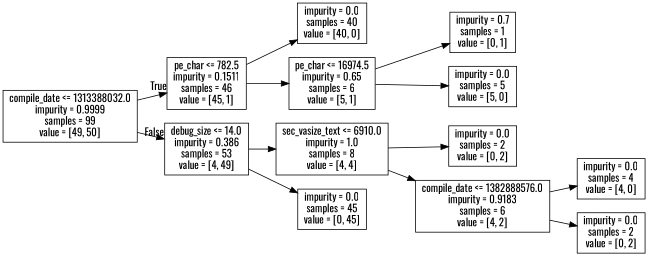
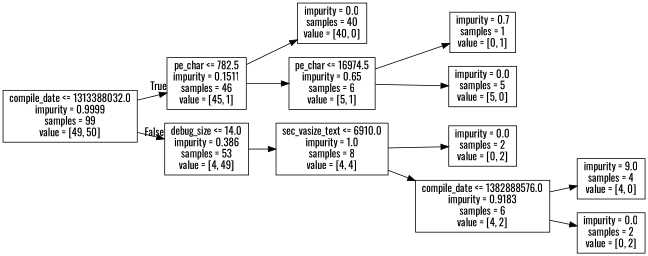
  digraph {
    fontname=Oswald
    rankdir=LR
    node [fontname=Oswald shape=box]
    edge [fontname=Oswald]
    n1 [label="compile_date <= 1313388032.0\nimpurity = 0.9999\nsamples = 99\nvalue = [49, 50]"]
    n2 [label="pe_char <= 782.5\nimpurity = 0.1511\nsamples = 46\nvalue = [45, 1]"]
    n3 [label="debug_size <= 14.0\nimpurity = 0.386\nsamples = 53\nvalue = [4, 49]"]
    n4 [label="impurity = 0.0\nsamples = 40\nvalue = [40, 0]"]
    n5 [label="pe_char <= 16974.5\nimpurity = 0.65\nsamples = 6\nvalue = [5, 1]"]
    n6 [label="sec_vasize_text <= 6910.0\nimpurity = 1.0\nsamples = 8\nvalue = [4, 4]"]
-   n7 [label="impurity = 0.0\nsamples = 45\nvalue = [0, 45]"]
    n8 [label="impurity = 0.7\nsamples = 1\nvalue = [0, 1]"]
    n9 [label="impurity = 0.0\nsamples = 5\nvalue = [5, 0]"]
    n10 [label="impurity = 0.0\nsamples = 2\nvalue = [0, 2]"]
    n11 [label="compile_date <= 1382888576.0\nimpurity = 0.9183\nsamples = 6\nvalue = [4, 2]"]
-   n12 [label="impurity = 0.0\nsamples = 4\nvalue = [4, 0]"]
+   n12 [label="impurity = 9.0\nsamples = 4\nvalue = [4, 0]"]
    n13 [label="impurity = 0.0\nsamples = 2\nvalue = [0, 2]"]
    n1 -> n2 [headlabel=True labelangle=45 labeldistance=2.5]
    n1 -> n3 [headlabel=False labelangle=-45 labeldistance=2.5]
    n2 -> n4
    n2 -> n5
    n3 -> n6
-   n3 -> n7
    n5 -> n8
    n5 -> n9
    n6 -> n10
    n6 -> n11
    n11 -> n12
    n11 -> n13
  }
